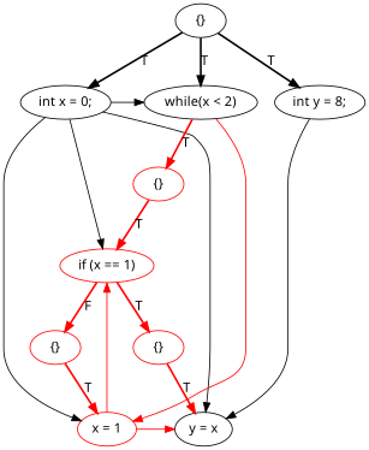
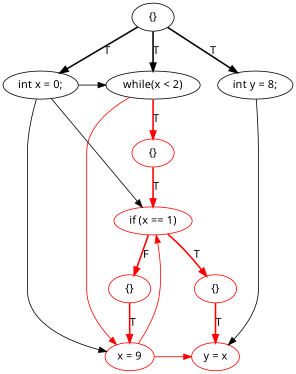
  digraph {
    fontname="Noto Sans"
    rankdir=TD
    node [fontname="Noto Sans" color=red]
    edge [fontname="Noto Sans" color=red style=bold]
    n1 [label="int x = 0;" color=""]
    n2 [color=black label="while(x < 2)"]
    n3 [label="int y = 8;" color=""]
    n4 [label="{}"]
    n5 [label="if (x == 1)"]
    n6 [label="{}"]
    n7 [label="{}"]
-   n8 [color=black label="y = x"]
-   n9 [label="x = 1"]
+   n8 [label="y = x"]
+   n9 [label="x = 9"]
    n10 [label="{}" color=""]
    subgraph sub_1 {
      rank=same
      n1
      n2
      n3
    }
    subgraph sub_2 {
      rank=same
      n4
    }
    subgraph sub_3 {
      rank=same
      n5
    }
    subgraph sub_4 {
      rank=same
      n6
      n7
    }
    subgraph sub_5 {
      rank=same
      n8
      n9
    }
    n1 -> n2 [color="" style=""]
    n1 -> n5 [color="" style=""]
-   n1 -> n8 [color="" style=""]
    n1 -> n9 [color="" style=""]
    n2 -> n4 [label=T]
    n2 -> n9 [style=""]
    n3 -> n8 [color="" style=""]
    n4 -> n5 [label=T]
    n5 -> n6 [label=T]
    n5 -> n7 [label=F]
    n6 -> n8 [label=T]
    n7 -> n9 [label=T]
    n9 -> n5 [style=""]
    n9 -> n8 [style=""]
    n10 -> n1 [label=T color=""]
    n10 -> n2 [label=T color=""]
    n10 -> n3 [label=T color=""]
  }
